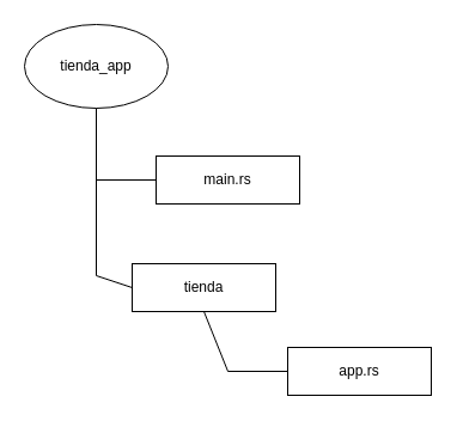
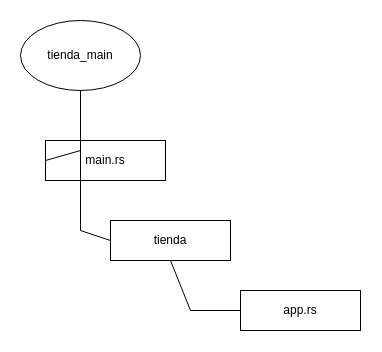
  <mxCell id="0" />
  <mxCell id="1" parent="0" />
- <mxCell id="2" value="tienda_app" style="ellipse;whiteSpace=wrap;html=1;" vertex="1" parent="1"><mxGeometry x="20" y="20" width="120" height="70" as="geometry" /></mxCell>
- <mxCell id="3" value="main.rs" style="rounded=0;whiteSpace=wrap;html=1;" vertex="1" parent="1"><mxGeometry x="130" y="130" width="120" height="40" as="geometry" /></mxCell>
+ <mxCell id="2" value="tienda_main" style="ellipse;whiteSpace=wrap;html=1;" vertex="1" parent="1"><mxGeometry x="20" y="20" width="120" height="70" as="geometry" /></mxCell>
+ <mxCell id="3" value="main.rs" style="rounded=0;whiteSpace=wrap;html=1;" vertex="1" parent="1"><mxGeometry x="45" y="140" width="120" height="40" as="geometry" /></mxCell>
  <mxCell id="4" value="tienda" style="rounded=0;whiteSpace=wrap;html=1;" vertex="1" parent="1"><mxGeometry x="110" y="220" width="120" height="40" as="geometry" /></mxCell>
  <mxCell id="5" value="app.rs" style="rounded=0;whiteSpace=wrap;html=1;" vertex="1" parent="1"><mxGeometry x="240" y="290" width="120" height="40" as="geometry" /></mxCell>
  <mxCell id="6" value="" style="endArrow=none;html=1;rounded=0;" edge="1" parent="1" target="2"><mxGeometry width="50" height="50" relative="1" as="geometry"><mxPoint x="80" y="230" as="sourcePoint" /><mxPoint x="80" y="150" as="targetPoint" /></mxGeometry></mxCell>
  <mxCell id="7" value="" style="endArrow=none;html=1;rounded=0;entryX=0;entryY=0.5;entryDx=0;entryDy=0;" edge="1" parent="1" target="4"><mxGeometry width="50" height="50" relative="1" as="geometry"><mxPoint x="80" y="230" as="sourcePoint" /><mxPoint x="170" y="230" as="targetPoint" /></mxGeometry></mxCell>
  <mxCell id="8" value="" style="endArrow=none;html=1;rounded=0;entryX=0;entryY=0.5;entryDx=0;entryDy=0;" edge="1" parent="1" target="3"><mxGeometry width="50" height="50" relative="1" as="geometry"><mxPoint x="80" y="150" as="sourcePoint" /><mxPoint x="170" y="230" as="targetPoint" /></mxGeometry></mxCell>
  <mxCell id="9" value="" style="endArrow=none;html=1;rounded=0;entryX=0.5;entryY=1;entryDx=0;entryDy=0;" edge="1" parent="1" target="4"><mxGeometry width="50" height="50" relative="1" as="geometry"><mxPoint x="190" y="310" as="sourcePoint" /><mxPoint x="170" y="230" as="targetPoint" /></mxGeometry></mxCell>
  <mxCell id="10" value="" style="endArrow=none;html=1;rounded=0;entryX=0;entryY=0.5;entryDx=0;entryDy=0;" edge="1" parent="1" target="5"><mxGeometry width="50" height="50" relative="1" as="geometry"><mxPoint x="190" y="310" as="sourcePoint" /><mxPoint x="170" y="230" as="targetPoint" /></mxGeometry></mxCell>
